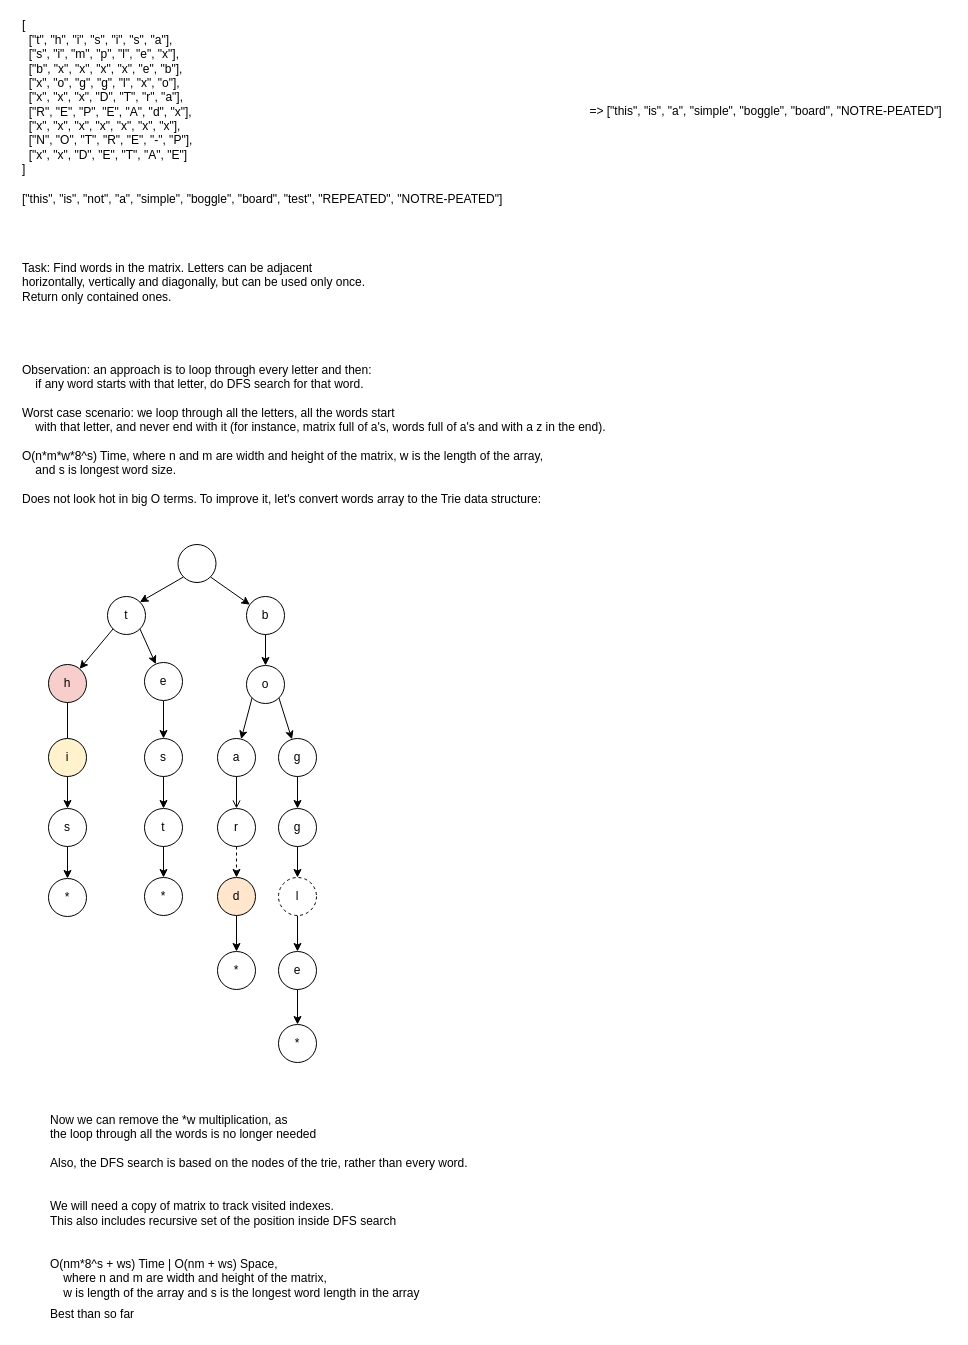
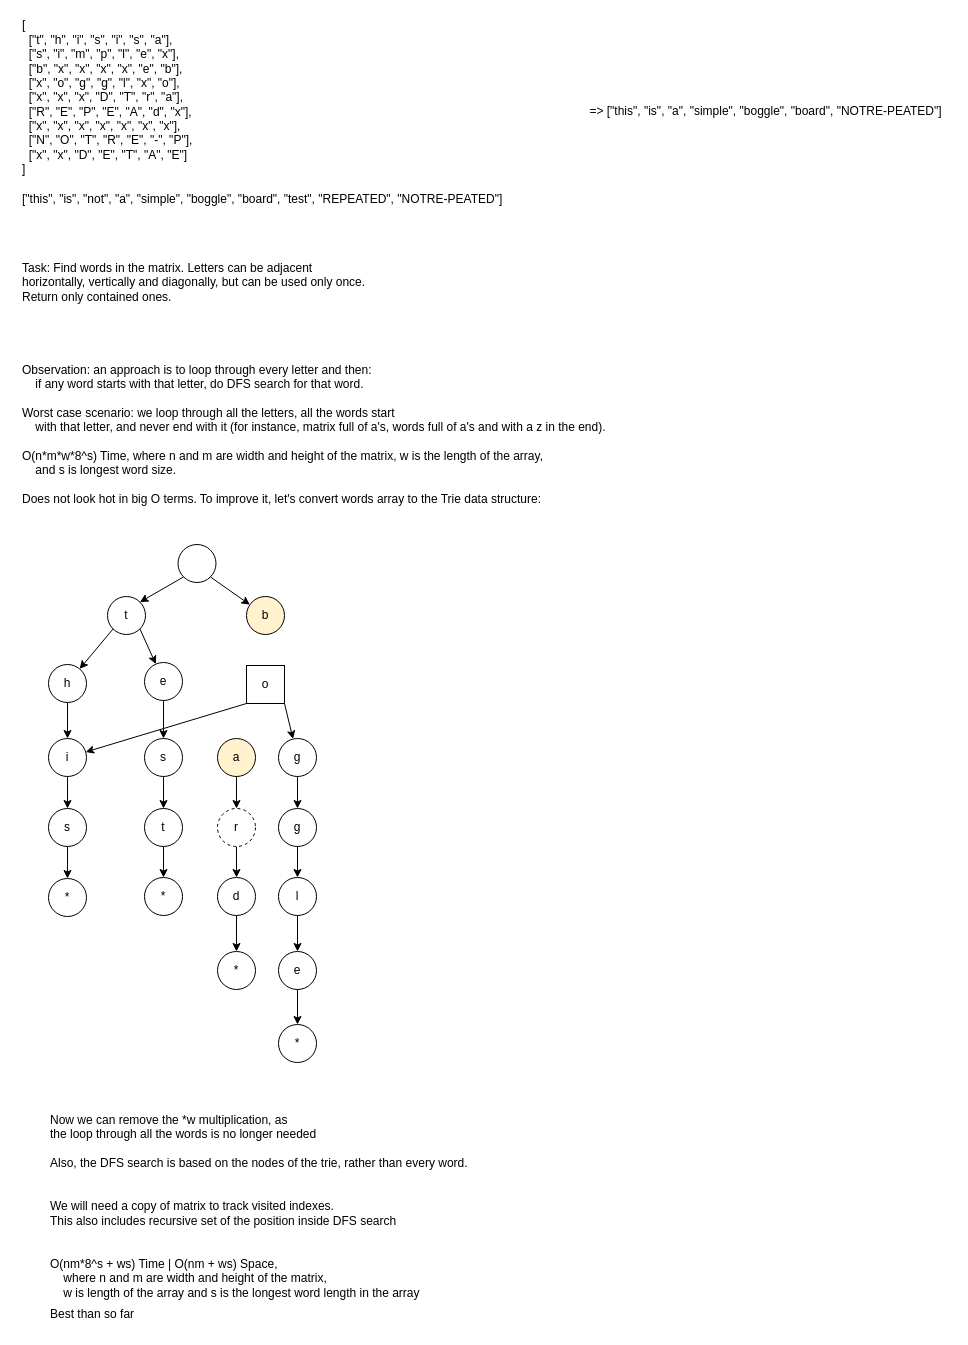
  <mxCell id="0" />
  <mxCell id="1" parent="0" />
  <mxCell id="2" value="&lt;div&gt;[&lt;/div&gt;&lt;div&gt;&amp;nbsp; [&quot;t&quot;, &quot;h&quot;, &quot;i&quot;, &quot;s&quot;, &quot;i&quot;, &quot;s&quot;, &quot;a&quot;],&lt;/div&gt;&lt;div&gt;&amp;nbsp; [&quot;s&quot;, &quot;i&quot;, &quot;m&quot;, &quot;p&quot;, &quot;l&quot;, &quot;e&quot;, &quot;x&quot;],&lt;/div&gt;&lt;div&gt;&amp;nbsp; [&quot;b&quot;, &quot;x&quot;, &quot;x&quot;, &quot;x&quot;, &quot;x&quot;, &quot;e&quot;, &quot;b&quot;],&lt;/div&gt;&lt;div&gt;&amp;nbsp; [&quot;x&quot;, &quot;o&quot;, &quot;g&quot;, &quot;g&quot;, &quot;l&quot;, &quot;x&quot;, &quot;o&quot;],&lt;/div&gt;&lt;div&gt;&amp;nbsp; [&quot;x&quot;, &quot;x&quot;, &quot;x&quot;, &quot;D&quot;, &quot;T&quot;, &quot;r&quot;, &quot;a&quot;],&lt;/div&gt;&lt;div&gt;&amp;nbsp; [&quot;R&quot;, &quot;E&quot;, &quot;P&quot;, &quot;E&quot;, &quot;A&quot;, &quot;d&quot;, &quot;x&quot;],&lt;/div&gt;&lt;div&gt;&amp;nbsp; [&quot;x&quot;, &quot;x&quot;, &quot;x&quot;, &quot;x&quot;, &quot;x&quot;, &quot;x&quot;, &quot;x&quot;],&lt;/div&gt;&lt;div&gt;&amp;nbsp; [&quot;N&quot;, &quot;O&quot;, &quot;T&quot;, &quot;R&quot;, &quot;E&quot;, &quot;-&quot;, &quot;P&quot;],&lt;/div&gt;&lt;div&gt;&amp;nbsp; [&quot;x&quot;, &quot;x&quot;, &quot;D&quot;, &quot;E&quot;, &quot;T&quot;, &quot;A&quot;, &quot;E&quot;]&lt;/div&gt;&lt;div&gt;]&lt;/div&gt;" style="text;html=1;align=left;verticalAlign=middle;resizable=0;points=[];autosize=1;strokeColor=none;" vertex="1" parent="1"><mxGeometry x="20" y="20" width="180" height="154" as="geometry" /></mxCell>
  <mxCell id="3" value="Task: Find words in the matrix. Letters can be adjacent &lt;br&gt;horizontally, vertically and diagonally, but can be used only once.&lt;br&gt;Return only contained ones." style="text;html=1;align=left;verticalAlign=middle;resizable=0;points=[];autosize=1;strokeColor=none;" vertex="1" parent="1"><mxGeometry x="20" y="259" width="353" height="45" as="geometry" /></mxCell>
  <mxCell id="4" value="[&quot;this&quot;, &quot;is&quot;, &quot;not&quot;, &quot;a&quot;, &quot;simple&quot;, &quot;boggle&quot;, &quot;board&quot;, &quot;test&quot;, &quot;REPEATED&quot;, &quot;NOTRE-PEATED&quot;]" style="text;html=1;align=left;verticalAlign=middle;resizable=0;points=[];autosize=1;strokeColor=none;" vertex="1" parent="1"><mxGeometry x="20" y="190" width="490" height="18" as="geometry" /></mxCell>
  <mxCell id="5" value="=&amp;gt;&amp;nbsp;&lt;span style=&quot;text-align: left&quot;&gt;[&quot;this&quot;, &quot;is&quot;, &quot;a&quot;, &quot;simple&quot;, &quot;boggle&quot;, &quot;board&quot;, &quot;NOTRE-PEATED&quot;]&lt;/span&gt;" style="text;html=1;align=center;verticalAlign=middle;resizable=0;points=[];autosize=1;strokeColor=none;" vertex="1" parent="1"><mxGeometry x="584" y="102" width="362" height="18" as="geometry" /></mxCell>
  <mxCell id="6" value="Observation: an approach is to loop through every letter and then:&lt;br&gt;&amp;nbsp; &amp;nbsp; if any word starts with that letter, do DFS search for that word.&lt;br&gt;&lt;br&gt;Worst case scenario: we loop through all the letters, all the words start&lt;br&gt;&amp;nbsp; &amp;nbsp; with that letter, and never end with it (for instance, matrix full of a's, words full of a's and with a z in the end).&lt;br&gt;&lt;br&gt;O(n*m*w*8^s) Time, where n and m are width and height of the matrix, w is the length of the array,&lt;br&gt;&amp;nbsp; &amp;nbsp; and s is longest word size.&lt;br&gt;&lt;br&gt;Does not look hot in big O terms. To improve it, let's convert words array to the Trie data structure:" style="text;html=1;align=left;verticalAlign=middle;resizable=0;points=[];autosize=1;strokeColor=none;" vertex="1" parent="1"><mxGeometry x="20" y="364" width="593" height="140" as="geometry" /></mxCell>
  <mxCell id="7" style="rounded=0;orthogonalLoop=1;jettySize=auto;html=1;exitX=0;exitY=1;exitDx=0;exitDy=0;" edge="1" parent="1" source="10" target="12"><mxGeometry relative="1" as="geometry" /></mxCell>
  <mxCell id="8" style="edgeStyle=none;rounded=0;orthogonalLoop=1;jettySize=auto;html=1;entryX=1;entryY=0;entryDx=0;entryDy=0;exitX=0;exitY=1;exitDx=0;exitDy=0;" edge="1" parent="1" source="19" target="10"><mxGeometry relative="1" as="geometry" /></mxCell>
  <mxCell id="9" style="edgeStyle=none;rounded=0;orthogonalLoop=1;jettySize=auto;html=1;exitX=1;exitY=1;exitDx=0;exitDy=0;" edge="1" parent="1" source="10" target="21"><mxGeometry relative="1" as="geometry" /></mxCell>
  <mxCell id="10" value="t" style="ellipse;whiteSpace=wrap;html=1;aspect=fixed;align=center;" vertex="1" parent="1"><mxGeometry x="107" y="596" width="38" height="38" as="geometry" /></mxCell>
- <mxCell id="11" style="edgeStyle=none;rounded=0;orthogonalLoop=1;jettySize=auto;html=1;exitX=0.5;exitY=1;exitDx=0;exitDy=0;endArrow=none;" edge="1" parent="1" source="12" target="14"><mxGeometry relative="1" as="geometry" /></mxCell>
- <mxCell id="12" value="h" style="ellipse;whiteSpace=wrap;html=1;aspect=fixed;align=center;fillColor=#f8cecc;" vertex="1" parent="1"><mxGeometry x="48" y="664" width="38" height="38" as="geometry" /></mxCell>
+ <mxCell id="11" style="edgeStyle=none;rounded=0;orthogonalLoop=1;jettySize=auto;html=1;exitX=0.5;exitY=1;exitDx=0;exitDy=0;" edge="1" parent="1" source="12" target="14"><mxGeometry relative="1" as="geometry" /></mxCell>
+ <mxCell id="12" value="h" style="ellipse;whiteSpace=wrap;html=1;aspect=fixed;align=center;" vertex="1" parent="1"><mxGeometry x="48" y="664" width="38" height="38" as="geometry" /></mxCell>
  <mxCell id="13" style="edgeStyle=none;rounded=0;orthogonalLoop=1;jettySize=auto;html=1;exitX=0.5;exitY=1;exitDx=0;exitDy=0;" edge="1" parent="1" source="14" target="16"><mxGeometry relative="1" as="geometry" /></mxCell>
- <mxCell id="14" value="i" style="ellipse;whiteSpace=wrap;html=1;aspect=fixed;align=center;fillColor=#fff2cc;" vertex="1" parent="1"><mxGeometry x="48" y="738" width="38" height="38" as="geometry" /></mxCell>
+ <mxCell id="14" value="i" style="ellipse;whiteSpace=wrap;html=1;aspect=fixed;align=center;" vertex="1" parent="1"><mxGeometry x="48" y="738" width="38" height="38" as="geometry" /></mxCell>
  <mxCell id="15" style="edgeStyle=none;rounded=0;orthogonalLoop=1;jettySize=auto;html=1;exitX=0.5;exitY=1;exitDx=0;exitDy=0;" edge="1" parent="1" source="16" target="17"><mxGeometry relative="1" as="geometry" /></mxCell>
  <mxCell id="16" value="s" style="ellipse;whiteSpace=wrap;html=1;aspect=fixed;align=center;" vertex="1" parent="1"><mxGeometry x="48" y="808" width="38" height="38" as="geometry" /></mxCell>
  <mxCell id="17" value="*" style="ellipse;whiteSpace=wrap;html=1;aspect=fixed;align=center;" vertex="1" parent="1"><mxGeometry x="48" y="878" width="38" height="38" as="geometry" /></mxCell>
  <mxCell id="18" style="edgeStyle=none;rounded=0;orthogonalLoop=1;jettySize=auto;html=1;exitX=1;exitY=1;exitDx=0;exitDy=0;" edge="1" parent="1" source="19" target="28"><mxGeometry relative="1" as="geometry" /></mxCell>
  <mxCell id="19" value="" style="ellipse;whiteSpace=wrap;html=1;aspect=fixed;align=center;" vertex="1" parent="1"><mxGeometry x="177.5" y="544" width="38" height="38" as="geometry" /></mxCell>
  <mxCell id="20" value="" style="edgeStyle=none;rounded=0;orthogonalLoop=1;jettySize=auto;html=1;" edge="1" parent="1" source="21" target="23"><mxGeometry relative="1" as="geometry" /></mxCell>
  <mxCell id="21" value="e" style="ellipse;whiteSpace=wrap;html=1;aspect=fixed;align=center;" vertex="1" parent="1"><mxGeometry x="144" y="662" width="38" height="38" as="geometry" /></mxCell>
  <mxCell id="22" style="edgeStyle=none;rounded=0;orthogonalLoop=1;jettySize=auto;html=1;exitX=0.5;exitY=1;exitDx=0;exitDy=0;" edge="1" parent="1" source="23" target="25"><mxGeometry relative="1" as="geometry" /></mxCell>
  <mxCell id="23" value="s" style="ellipse;whiteSpace=wrap;html=1;aspect=fixed;align=center;" vertex="1" parent="1"><mxGeometry x="144" y="738" width="38" height="38" as="geometry" /></mxCell>
  <mxCell id="24" style="edgeStyle=none;rounded=0;orthogonalLoop=1;jettySize=auto;html=1;exitX=0.5;exitY=1;exitDx=0;exitDy=0;" edge="1" parent="1" source="25" target="26"><mxGeometry relative="1" as="geometry" /></mxCell>
  <mxCell id="25" value="t" style="ellipse;whiteSpace=wrap;html=1;aspect=fixed;align=center;" vertex="1" parent="1"><mxGeometry x="144" y="808" width="38" height="38" as="geometry" /></mxCell>
  <mxCell id="26" value="*" style="ellipse;whiteSpace=wrap;html=1;aspect=fixed;align=center;" vertex="1" parent="1"><mxGeometry x="144" y="877" width="38" height="38" as="geometry" /></mxCell>
- <mxCell id="27" style="edgeStyle=none;rounded=0;orthogonalLoop=1;jettySize=auto;html=1;exitX=0.5;exitY=1;exitDx=0;exitDy=0;" edge="1" parent="1" source="28" target="31"><mxGeometry relative="1" as="geometry" /></mxCell>
- <mxCell id="28" value="b" style="ellipse;whiteSpace=wrap;html=1;aspect=fixed;align=center;" vertex="1" parent="1"><mxGeometry x="246" y="596" width="38" height="38" as="geometry" /></mxCell>
- <mxCell id="29" style="edgeStyle=none;rounded=0;orthogonalLoop=1;jettySize=auto;html=1;exitX=0;exitY=1;exitDx=0;exitDy=0;" edge="1" parent="1" source="31" target="33"><mxGeometry relative="1" as="geometry" /></mxCell>
+ <mxCell id="28" value="b" style="ellipse;whiteSpace=wrap;html=1;aspect=fixed;align=center;fillColor=#fff2cc;" vertex="1" parent="1"><mxGeometry x="246" y="596" width="38" height="38" as="geometry" /></mxCell>
+ <mxCell id="29" style="edgeStyle=none;rounded=0;orthogonalLoop=1;jettySize=auto;html=1;exitX=0;exitY=1;exitDx=0;exitDy=0;" edge="1" parent="1" source="31" target="14"><mxGeometry relative="1" as="geometry" /></mxCell>
  <mxCell id="30" style="edgeStyle=none;rounded=0;orthogonalLoop=1;jettySize=auto;html=1;exitX=1;exitY=1;exitDx=0;exitDy=0;" edge="1" parent="1" source="31" target="40"><mxGeometry relative="1" as="geometry" /></mxCell>
- <mxCell id="31" value="o" style="ellipse;whiteSpace=wrap;html=1;aspect=fixed;align=center;" vertex="1" parent="1"><mxGeometry x="246" y="665" width="38" height="38" as="geometry" /></mxCell>
- <mxCell id="32" style="edgeStyle=none;rounded=0;orthogonalLoop=1;jettySize=auto;html=1;exitX=0.5;exitY=1;exitDx=0;exitDy=0;endArrow=open;" edge="1" parent="1" source="33" target="35"><mxGeometry relative="1" as="geometry" /></mxCell>
- <mxCell id="33" value="a" style="ellipse;whiteSpace=wrap;html=1;aspect=fixed;align=center;" vertex="1" parent="1"><mxGeometry x="217" y="738" width="38" height="38" as="geometry" /></mxCell>
- <mxCell id="34" style="edgeStyle=none;rounded=0;orthogonalLoop=1;jettySize=auto;html=1;exitX=0.5;exitY=1;exitDx=0;exitDy=0;dashed=1;" edge="1" parent="1" source="35" target="37"><mxGeometry relative="1" as="geometry" /></mxCell>
- <mxCell id="35" value="r" style="ellipse;whiteSpace=wrap;html=1;aspect=fixed;align=center;" vertex="1" parent="1"><mxGeometry x="217" y="808" width="38" height="38" as="geometry" /></mxCell>
+ <mxCell id="31" value="o" style="whiteSpace=wrap;html=1;aspect=fixed;align=center;rounded=0;" vertex="1" parent="1"><mxGeometry x="246" y="665" width="38" height="38" as="geometry" /></mxCell>
+ <mxCell id="32" style="edgeStyle=none;rounded=0;orthogonalLoop=1;jettySize=auto;html=1;exitX=0.5;exitY=1;exitDx=0;exitDy=0;" edge="1" parent="1" source="33" target="35"><mxGeometry relative="1" as="geometry" /></mxCell>
+ <mxCell id="33" value="a" style="ellipse;whiteSpace=wrap;html=1;aspect=fixed;align=center;fillColor=#fff2cc;" vertex="1" parent="1"><mxGeometry x="217" y="738" width="38" height="38" as="geometry" /></mxCell>
+ <mxCell id="34" style="edgeStyle=none;rounded=0;orthogonalLoop=1;jettySize=auto;html=1;exitX=0.5;exitY=1;exitDx=0;exitDy=0;" edge="1" parent="1" source="35" target="37"><mxGeometry relative="1" as="geometry" /></mxCell>
+ <mxCell id="35" value="r" style="ellipse;whiteSpace=wrap;html=1;aspect=fixed;align=center;dashed=1;" vertex="1" parent="1"><mxGeometry x="217" y="808" width="38" height="38" as="geometry" /></mxCell>
  <mxCell id="36" style="edgeStyle=none;rounded=0;orthogonalLoop=1;jettySize=auto;html=1;exitX=0.5;exitY=1;exitDx=0;exitDy=0;" edge="1" parent="1" source="37" target="38"><mxGeometry relative="1" as="geometry" /></mxCell>
- <mxCell id="37" value="d" style="ellipse;whiteSpace=wrap;html=1;aspect=fixed;align=center;fillColor=#ffe6cc;" vertex="1" parent="1"><mxGeometry x="217" y="877" width="38" height="38" as="geometry" /></mxCell>
+ <mxCell id="37" value="d" style="ellipse;whiteSpace=wrap;html=1;aspect=fixed;align=center;" vertex="1" parent="1"><mxGeometry x="217" y="877" width="38" height="38" as="geometry" /></mxCell>
  <mxCell id="38" value="*" style="ellipse;whiteSpace=wrap;html=1;aspect=fixed;align=center;" vertex="1" parent="1"><mxGeometry x="217" y="951" width="38" height="38" as="geometry" /></mxCell>
  <mxCell id="39" style="edgeStyle=none;rounded=0;orthogonalLoop=1;jettySize=auto;html=1;exitX=0.5;exitY=1;exitDx=0;exitDy=0;" edge="1" parent="1" source="40" target="42"><mxGeometry relative="1" as="geometry" /></mxCell>
  <mxCell id="40" value="g" style="ellipse;whiteSpace=wrap;html=1;aspect=fixed;align=center;" vertex="1" parent="1"><mxGeometry x="278" y="738" width="38" height="38" as="geometry" /></mxCell>
  <mxCell id="41" style="edgeStyle=none;rounded=0;orthogonalLoop=1;jettySize=auto;html=1;exitX=0.5;exitY=1;exitDx=0;exitDy=0;" edge="1" parent="1" source="42" target="44"><mxGeometry relative="1" as="geometry" /></mxCell>
  <mxCell id="42" value="g" style="ellipse;whiteSpace=wrap;html=1;aspect=fixed;align=center;" vertex="1" parent="1"><mxGeometry x="278" y="808" width="38" height="38" as="geometry" /></mxCell>
  <mxCell id="43" style="edgeStyle=none;rounded=0;orthogonalLoop=1;jettySize=auto;html=1;exitX=0.5;exitY=1;exitDx=0;exitDy=0;" edge="1" parent="1" source="44" target="46"><mxGeometry relative="1" as="geometry" /></mxCell>
- <mxCell id="44" value="l" style="ellipse;whiteSpace=wrap;html=1;aspect=fixed;align=center;dashed=1;" vertex="1" parent="1"><mxGeometry x="278" y="877" width="38" height="38" as="geometry" /></mxCell>
+ <mxCell id="44" value="l" style="ellipse;whiteSpace=wrap;html=1;aspect=fixed;align=center;" vertex="1" parent="1"><mxGeometry x="278" y="877" width="38" height="38" as="geometry" /></mxCell>
  <mxCell id="45" style="edgeStyle=none;rounded=0;orthogonalLoop=1;jettySize=auto;html=1;exitX=0.5;exitY=1;exitDx=0;exitDy=0;" edge="1" parent="1" source="46" target="47"><mxGeometry relative="1" as="geometry" /></mxCell>
  <mxCell id="46" value="e" style="ellipse;whiteSpace=wrap;html=1;aspect=fixed;align=center;" vertex="1" parent="1"><mxGeometry x="278" y="951" width="38" height="38" as="geometry" /></mxCell>
  <mxCell id="47" value="*" style="ellipse;whiteSpace=wrap;html=1;aspect=fixed;align=center;" vertex="1" parent="1"><mxGeometry x="278" y="1024" width="38" height="38" as="geometry" /></mxCell>
  <mxCell id="48" value="Now we can remove the *w multiplication, as &lt;br&gt;the loop through all the words is no longer needed&lt;br&gt;&lt;br&gt;Also, the DFS search is based on the nodes of the trie, rather than every word." style="text;html=1;align=left;verticalAlign=middle;resizable=0;points=[];autosize=1;strokeColor=none;" vertex="1" parent="1"><mxGeometry x="48" y="1112" width="428" height="58" as="geometry" /></mxCell>
  <mxCell id="49" value="&lt;span style=&quot;&quot;&gt;We will need a copy of matrix to track visited indexes.&lt;br&gt;This also includes recursive set of the position inside DFS search&lt;/span&gt;" style="text;html=1;align=left;verticalAlign=middle;resizable=0;points=[];autosize=1;strokeColor=none;" vertex="1" parent="1"><mxGeometry x="48" y="1197" width="356" height="31" as="geometry" /></mxCell>
  <mxCell id="50" value="O(nm*8^s + ws) Time | O(nm + ws) Space,&lt;br&gt;&amp;nbsp; &amp;nbsp; where n and m are width and height of the matrix, &lt;br&gt;&amp;nbsp; &amp;nbsp; w is length of the array and s is the longest word length in the array" style="text;html=1;align=left;verticalAlign=middle;resizable=0;points=[];autosize=1;strokeColor=none;" vertex="1" parent="1"><mxGeometry x="48" y="1255" width="380" height="45" as="geometry" /></mxCell>
  <mxCell id="51" value="Best than so far" style="text;html=1;align=left;verticalAlign=middle;resizable=0;points=[];autosize=1;strokeColor=none;" vertex="1" parent="1"><mxGeometry x="48" y="1305" width="119" height="18" as="geometry" /></mxCell>
